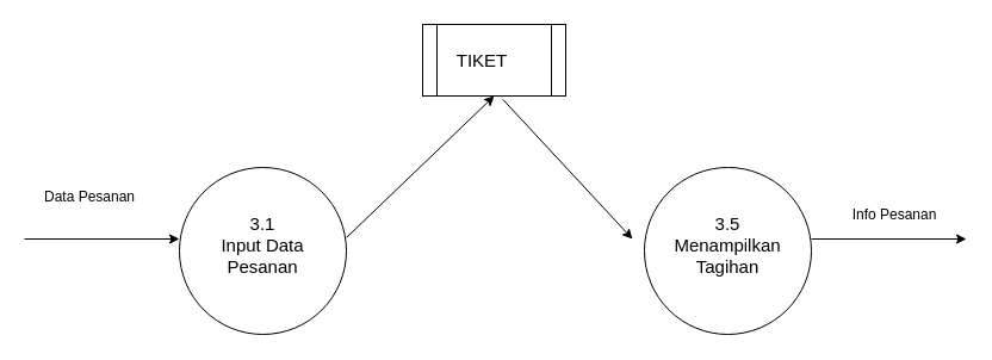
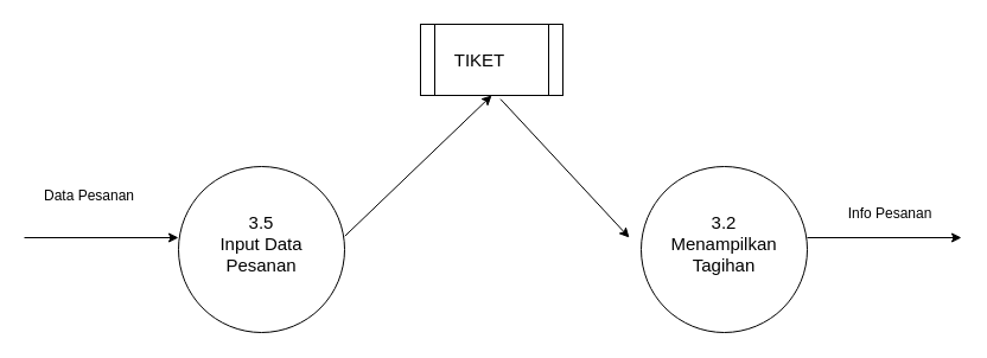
  <mxCell id="0" />
  <mxCell id="1" parent="0" />
  <mxCell id="2" value="" style="ellipse;whiteSpace=wrap;html=1;aspect=fixed;" vertex="1" parent="1"><mxGeometry x="150" y="140" width="140" height="140" as="geometry" /></mxCell>
  <mxCell id="3" value="" style="ellipse;whiteSpace=wrap;html=1;aspect=fixed;" vertex="1" parent="1"><mxGeometry x="540" y="140" width="140" height="140" as="geometry" /></mxCell>
  <mxCell id="4" value="" style="shape=process;whiteSpace=wrap;html=1;backgroundOutline=1;fillColor=#FFFFFF;" vertex="1" parent="1"><mxGeometry x="354" y="20" width="120" height="60" as="geometry" /></mxCell>
  <mxCell id="5" value="" style="endArrow=classic;html=1;exitX=1.002;exitY=0.419;exitDx=0;exitDy=0;exitPerimeter=0;entryX=0.5;entryY=1;entryDx=0;entryDy=0;" edge="1" parent="1" source="2" target="4"><mxGeometry width="50" height="50" relative="1" as="geometry"><mxPoint x="390" y="230" as="sourcePoint" /><mxPoint x="440" y="180" as="targetPoint" /></mxGeometry></mxCell>
  <mxCell id="6" value="" style="endArrow=classic;html=1;exitX=0.562;exitY=1.052;exitDx=0;exitDy=0;exitPerimeter=0;" edge="1" parent="1" source="4"><mxGeometry width="50" height="50" relative="1" as="geometry"><mxPoint x="390" y="230" as="sourcePoint" /><mxPoint x="530" y="200" as="targetPoint" /></mxGeometry></mxCell>
  <mxCell id="7" value="" style="endArrow=classic;html=1;fontSize=14;entryX=0;entryY=0;entryDx=0;entryDy=0;" edge="1" parent="1"><mxGeometry width="50" height="50" relative="1" as="geometry"><mxPoint x="20" y="200" as="sourcePoint" /><mxPoint x="150" y="200" as="targetPoint" /></mxGeometry></mxCell>
  <mxCell id="8" value="" style="endArrow=classic;html=1;fontSize=14;entryX=0;entryY=0;entryDx=0;entryDy=0;" edge="1" parent="1"><mxGeometry width="50" height="50" relative="1" as="geometry"><mxPoint x="680" y="200" as="sourcePoint" /><mxPoint x="810" y="200" as="targetPoint" /></mxGeometry></mxCell>
  <mxCell id="9" value="Data Pesanan" style="text;html=1;strokeColor=none;fillColor=none;align=center;verticalAlign=middle;whiteSpace=wrap;rounded=0;" vertex="1" parent="1"><mxGeometry x="35" y="155" width="80" height="20" as="geometry" /></mxCell>
  <mxCell id="10" value="Info Pesanan" style="text;html=1;strokeColor=none;fillColor=none;align=center;verticalAlign=middle;whiteSpace=wrap;rounded=0;" vertex="1" parent="1"><mxGeometry x="700" y="170" width="100" height="20" as="geometry" /></mxCell>
- <mxCell id="11" value="3.1&lt;br&gt;Input Data&lt;br&gt;Pesanan" style="text;html=1;strokeColor=none;fillColor=none;align=center;verticalAlign=middle;whiteSpace=wrap;rounded=0;fontSize=15;" vertex="1" parent="1"><mxGeometry x="150" y="160" width="140" height="90" as="geometry" /></mxCell>
- <mxCell id="12" value="3.5&lt;br&gt;Menampilkan&lt;br&gt;Tagihan" style="text;html=1;strokeColor=none;fillColor=none;align=center;verticalAlign=middle;whiteSpace=wrap;rounded=0;fontSize=15;" vertex="1" parent="1"><mxGeometry x="545" y="165" width="130" height="80" as="geometry" /></mxCell>
+ <mxCell id="11" value="3.5&lt;br&gt;Input Data&lt;br&gt;Pesanan" style="text;html=1;strokeColor=none;fillColor=none;align=center;verticalAlign=middle;whiteSpace=wrap;rounded=0;fontSize=15;" vertex="1" parent="1"><mxGeometry x="150" y="160" width="140" height="90" as="geometry" /></mxCell>
+ <mxCell id="12" value="3.2&lt;br&gt;Menampilkan&lt;br&gt;Tagihan" style="text;html=1;strokeColor=none;fillColor=none;align=center;verticalAlign=middle;whiteSpace=wrap;rounded=0;fontSize=15;" vertex="1" parent="1"><mxGeometry x="545" y="165" width="130" height="80" as="geometry" /></mxCell>
  <mxCell id="13" value="TIKET" style="text;html=1;strokeColor=none;fillColor=none;align=center;verticalAlign=middle;whiteSpace=wrap;rounded=0;fontSize=15;" vertex="1" parent="1"><mxGeometry x="359" y="35" width="90" height="30" as="geometry" /></mxCell>
